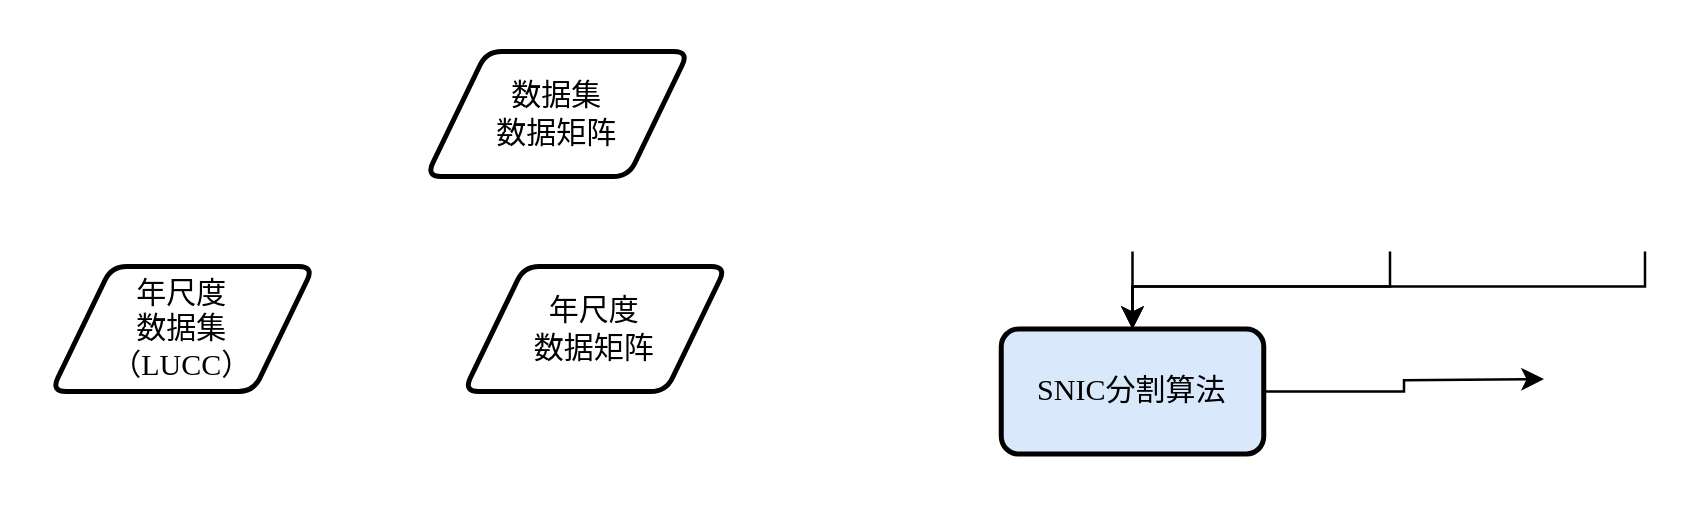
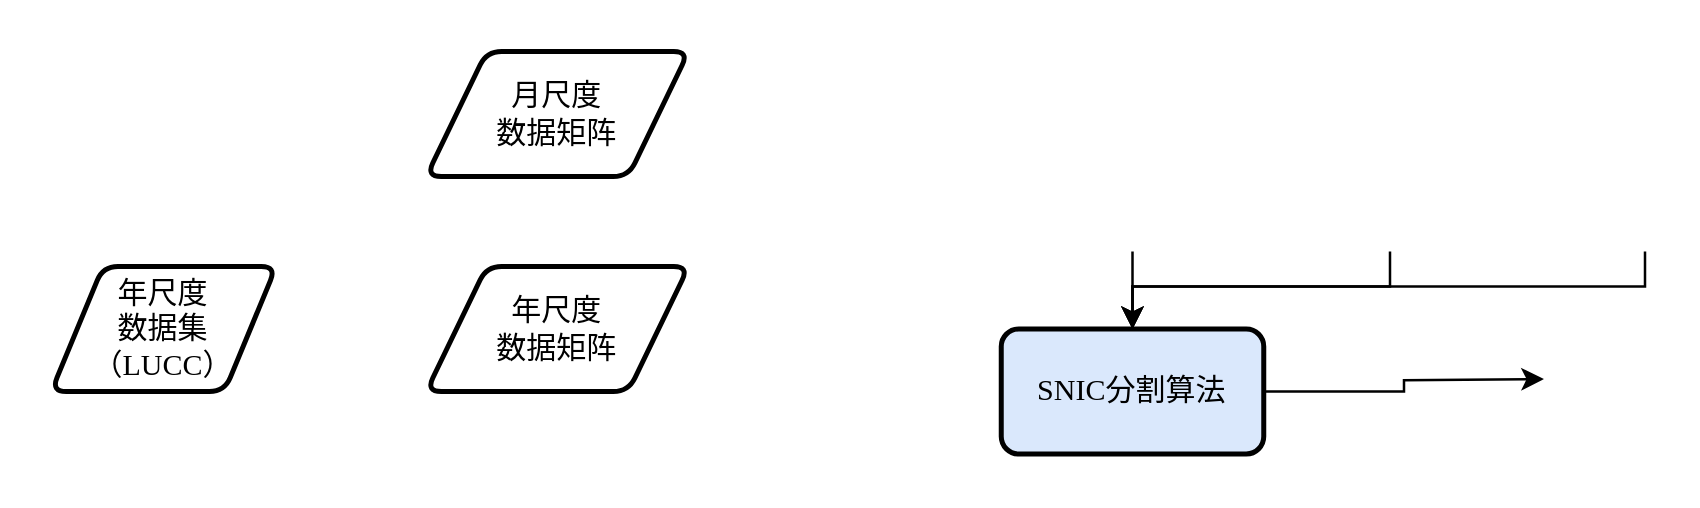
  <mxCell id="0" />
  <mxCell id="1" parent="0" />
- <mxCell id="2" value="年尺度&lt;br&gt;数据集&lt;br&gt;（LUCC）" style="shape=parallelogram;html=1;strokeWidth=2;perimeter=parallelogramPerimeter;whiteSpace=wrap;rounded=1;arcSize=12;size=0.23;fontFamily=仿宋;fontSource=https%3A%2F%2Ffonts.googleapis.com%2Fcss%3Ffamily%3D%25E4%25BB%25BF%25E5%25AE%258B;" parent="1" vertex="1"><mxGeometry x="20" y="106" width="105" height="50" as="geometry" /></mxCell>
+ <mxCell id="2" value="年尺度&lt;br&gt;数据集&lt;br&gt;（LUCC）" style="shape=parallelogram;html=1;strokeWidth=2;perimeter=parallelogramPerimeter;whiteSpace=wrap;rounded=1;arcSize=12;size=0.23;fontFamily=仿宋;fontSource=https%3A%2F%2Ffonts.googleapis.com%2Fcss%3Ffamily%3D%25E4%25BB%25BF%25E5%25AE%258B;" parent="1" vertex="1"><mxGeometry x="20" y="106" width="90" height="50" as="geometry" /></mxCell>
  <mxCell id="3" style="edgeStyle=orthogonalEdgeStyle;rounded=0;orthogonalLoop=1;jettySize=auto;html=1;exitX=0.5;exitY=1;exitDx=0;exitDy=0;entryX=0.5;entryY=0;entryDx=0;entryDy=0;" parent="1" target="5" edge="1"><mxGeometry relative="1" as="geometry"><mxPoint x="452.5" y="100" as="sourcePoint" /></mxGeometry></mxCell>
  <mxCell id="4" style="edgeStyle=orthogonalEdgeStyle;rounded=0;orthogonalLoop=1;jettySize=auto;html=1;entryX=0;entryY=0.5;entryDx=0;entryDy=0;fontFamily=仿宋;" parent="1" source="5" edge="1"><mxGeometry relative="1" as="geometry"><mxPoint x="617.075" y="151" as="targetPoint" /></mxGeometry></mxCell>
  <mxCell id="5" value="SNIC分割算法" style="rounded=1;whiteSpace=wrap;html=1;absoluteArcSize=1;arcSize=14;strokeWidth=2;fontFamily=仿宋;fillColor=#dae8fc;" parent="1" vertex="1"><mxGeometry x="400" y="131" width="105" height="50" as="geometry" /></mxCell>
  <mxCell id="6" style="edgeStyle=orthogonalEdgeStyle;rounded=0;orthogonalLoop=1;jettySize=auto;html=1;exitX=0.5;exitY=1;exitDx=0;exitDy=0;entryX=0.5;entryY=0;entryDx=0;entryDy=0;" parent="1" target="5" edge="1"><mxGeometry relative="1" as="geometry"><Array as="points"><mxPoint x="556" y="114" /><mxPoint x="452" y="114" /></Array><mxPoint x="555.5" y="100" as="sourcePoint" /></mxGeometry></mxCell>
  <mxCell id="7" style="edgeStyle=orthogonalEdgeStyle;rounded=0;orthogonalLoop=1;jettySize=auto;html=1;exitX=0.5;exitY=1;exitDx=0;exitDy=0;entryX=0.5;entryY=0;entryDx=0;entryDy=0;" parent="1" target="5" edge="1"><mxGeometry relative="1" as="geometry"><Array as="points"><mxPoint x="658" y="114" /><mxPoint x="452" y="114" /></Array><mxPoint x="657.5" y="100" as="sourcePoint" /></mxGeometry></mxCell>
- <mxCell id="8" value="&lt;font data-font-src=&quot;https://fonts.googleapis.com/css?family=%E9%87%91%E6%A2%85%E5%8B%98%E6%B5%81%E7%AB%8B%E4%BD%93%E7%95%99%E5%BD%B1&quot;&gt;数据集&lt;br&gt;数据矩阵&lt;br&gt;&lt;/font&gt;" style="shape=parallelogram;html=1;strokeWidth=2;perimeter=parallelogramPerimeter;whiteSpace=wrap;rounded=1;arcSize=12;size=0.23;fontFamily=仿宋;fontSource=https%3A%2F%2Ffonts.googleapis.com%2Fcss%3Ffamily%3D%25E4%25BB%25BF%25E5%25AE%258B;" vertex="1" parent="1"><mxGeometry x="170" y="20" width="105" height="50" as="geometry" /></mxCell>
- <mxCell id="9" value="&lt;font data-font-src=&quot;https://fonts.googleapis.com/css?family=%E9%87%91%E6%A2%85%E5%8B%98%E6%B5%81%E7%AB%8B%E4%BD%93%E7%95%99%E5%BD%B1&quot;&gt;年尺度&lt;br&gt;数据矩阵&lt;br&gt;&lt;/font&gt;" style="shape=parallelogram;html=1;strokeWidth=2;perimeter=parallelogramPerimeter;whiteSpace=wrap;rounded=1;arcSize=12;size=0.23;fontFamily=仿宋;fontSource=https%3A%2F%2Ffonts.googleapis.com%2Fcss%3Ffamily%3D%25E4%25BB%25BF%25E5%25AE%258B;" vertex="1" parent="1"><mxGeometry x="185" y="106" width="105" height="50" as="geometry" /></mxCell>
+ <mxCell id="8" value="&lt;font data-font-src=&quot;https://fonts.googleapis.com/css?family=%E9%87%91%E6%A2%85%E5%8B%98%E6%B5%81%E7%AB%8B%E4%BD%93%E7%95%99%E5%BD%B1&quot;&gt;月尺度&lt;br&gt;数据矩阵&lt;br&gt;&lt;/font&gt;" style="shape=parallelogram;html=1;strokeWidth=2;perimeter=parallelogramPerimeter;whiteSpace=wrap;rounded=1;arcSize=12;size=0.23;fontFamily=仿宋;fontSource=https%3A%2F%2Ffonts.googleapis.com%2Fcss%3Ffamily%3D%25E4%25BB%25BF%25E5%25AE%258B;" vertex="1" parent="1"><mxGeometry x="170" y="20" width="105" height="50" as="geometry" /></mxCell>
+ <mxCell id="9" value="&lt;font data-font-src=&quot;https://fonts.googleapis.com/css?family=%E9%87%91%E6%A2%85%E5%8B%98%E6%B5%81%E7%AB%8B%E4%BD%93%E7%95%99%E5%BD%B1&quot;&gt;年尺度&lt;br&gt;数据矩阵&lt;br&gt;&lt;/font&gt;" style="shape=parallelogram;html=1;strokeWidth=2;perimeter=parallelogramPerimeter;whiteSpace=wrap;rounded=1;arcSize=12;size=0.23;fontFamily=仿宋;fontSource=https%3A%2F%2Ffonts.googleapis.com%2Fcss%3Ffamily%3D%25E4%25BB%25BF%25E5%25AE%258B;" vertex="1" parent="1"><mxGeometry x="170" y="106" width="105" height="50" as="geometry" /></mxCell>
